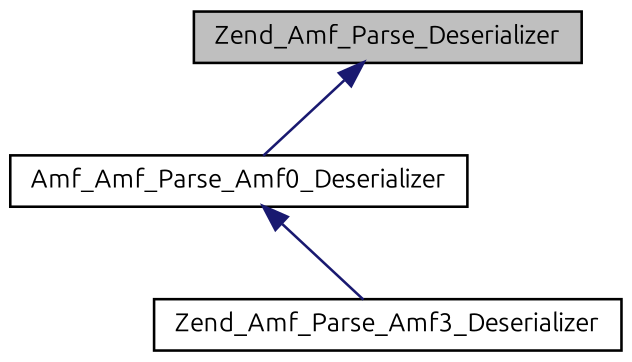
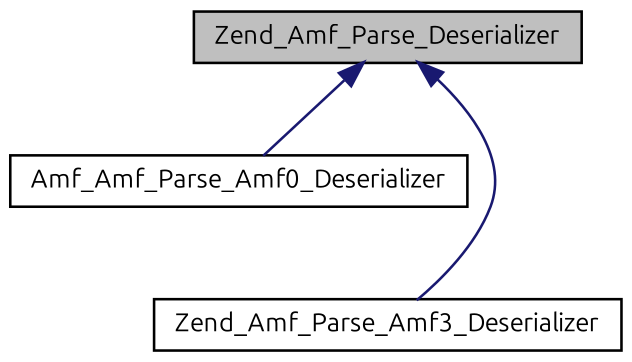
  digraph {
    fontname=Ubuntu
    node [color=black fillcolor=white fontname=Ubuntu fontsize=10 shape=record style=filled]
    edge [color=midnightblue dir=back fontname=Ubuntu fontsize=10 labelfontname=Helvetica labelfontsize=10 style=solid]
    n1 [fillcolor=grey75 fontcolor=black height=0.2 label=Zend_Amf_Parse_Deserializer width=0.4]
    n2 [height=0.2 label=Amf_Amf_Parse_Amf0_Deserializer width=0.4]
    n3 [height=0.2 label=Zend_Amf_Parse_Amf3_Deserializer width=0.4]
    n1 -> n2
-   n2 -> n3
+   n1 -> n3
  }
